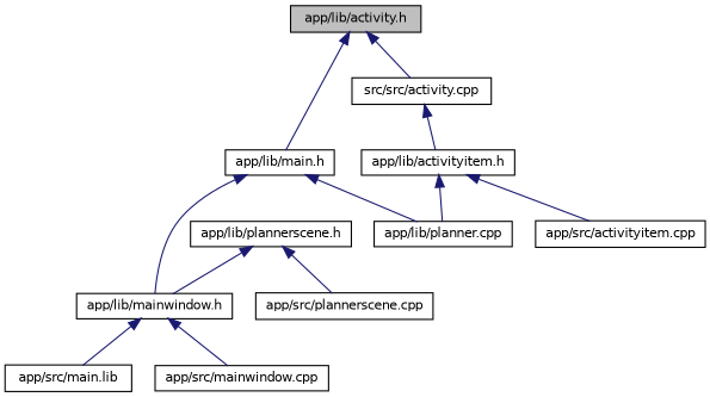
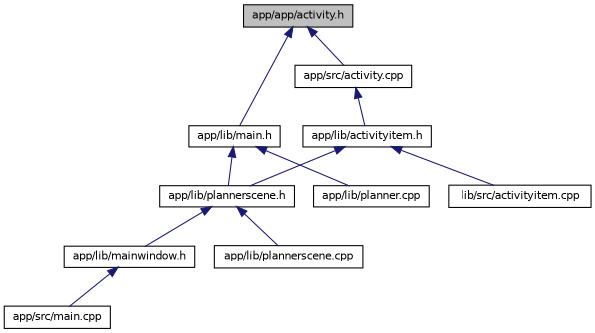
  digraph {
    node [color=black fillcolor=white fontname=Helvetica fontsize=10 shape=record style=filled]
    edge [color=midnightblue dir=back fontname=Helvetica fontsize=10 labelfontname=Helvetica labelfontsize=10 style=solid]
-   n1 [fillcolor=grey75 fontcolor=black height=0.2 label="app/lib/activity.h" width=0.4]
+   n1 [fillcolor=grey75 fontcolor=black height=0.2 label="app/app/activity.h" width=0.4]
    n2 [height=0.2 label="app/lib/main.h" width=0.4]
-   n3 [height=0.2 label="src/src/activity.cpp" width=0.4]
+   n3 [height=0.2 label="app/src/activity.cpp" width=0.4]
    n4 [height=0.2 label="app/lib/activityitem.h" width=0.4]
    n5 [height=0.2 label="app/lib/plannerscene.h" width=0.4]
-   n6 [height=0.2 label="app/src/activityitem.cpp" width=0.4]
+   n6 [height=0.2 label="lib/src/activityitem.cpp" width=0.4]
    n7 [height=0.2 label="app/lib/mainwindow.h" width=0.4]
    n8 [height=0.2 label="app/lib/planner.cpp" width=0.4]
-   n9 [height=0.2 label="app/src/plannerscene.cpp" width=0.4]
-   n10 [height=0.2 label="app/src/main.lib" width=0.4]
-   n11 [height=0.2 label="app/src/mainwindow.cpp" width=0.4]
+   n9 [height=0.2 label="app/lib/plannerscene.cpp" width=0.4]
+   n10 [height=0.2 label="app/src/main.cpp" width=0.4]
    n1 -> n2
    n1 -> n3
-   n2 -> n7
+   n2 -> n5
    n2 -> n8
    n3 -> n4
-   n4 -> n8
+   n4 -> n5
    n4 -> n6
    n5 -> n7
    n5 -> n9
    n7 -> n10
-   n7 -> n11
  }
